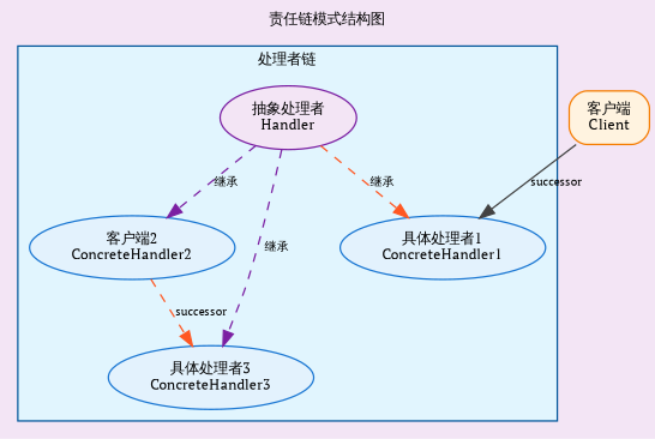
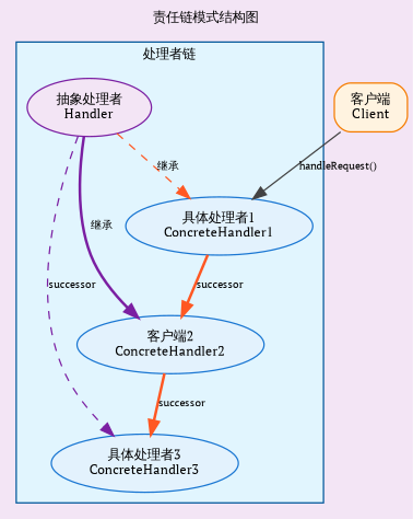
  digraph {
    bgcolor="#f3e5f5"
    fontname="PT Serif"
    fontsize=10
    label="责任链模式结构图"
    labelloc=t
    rankdir=TB
    node [color="#1976d2" fillcolor="#e3f2fd" fontname="PT Serif" fontsize=10 style="filled,rounded"]
    edge [color="#ff5722" fontname="PT Serif" fontsize=8 style=dashed]
    n1 [color="#7b1fa2" fillcolor="#f3e5f5" label="抽象处理者\nHandler"]
    n2 [label="具体处理者1\nConcreteHandler1"]
    n3 [label="客户端2\nConcreteHandler2"]
    n4 [label="具体处理者3\nConcreteHandler3"]
    n5 [color="#f57c00" fillcolor="#fff3e0" label="客户端\nClient" shape=box]
    subgraph cluster_1 {
      bgcolor="#e1f5fe"
      color="#01579b"
      label="处理者链"
      n1
      n2
      n3
      n4
    }
    n1 -> n2 [label="继承"]
-   n1 -> n3 [color="#7b1fa2" label="继承"]
-   n1 -> n4 [color="#7b1fa2" label="继承"]
-   n3 -> n4 [label=successor]
-   n5 -> n2 [color="#424242" label=successor style=""]
+   n1 -> n3 [color="#7b1fa2" label="继承" style=bold]
+   n1 -> n4 [color="#7b1fa2" label=successor]
+   n2 -> n3 [label=successor style=bold]
+   n3 -> n4 [label=successor style=bold]
+   n5 -> n2 [color="#424242" label="handleRequest()" style=""]
  }
